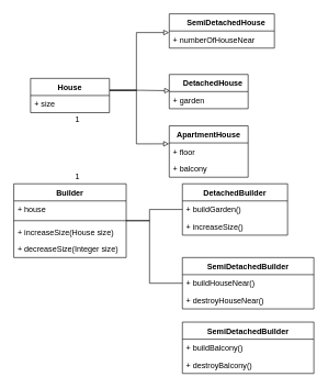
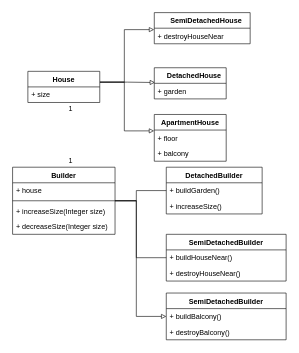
  <mxCell id="0" />
  <mxCell id="1" parent="0" />
  <mxCell id="2" style="edgeStyle=orthogonalEdgeStyle;rounded=0;orthogonalLoop=1;jettySize=auto;html=1;entryX=0.009;entryY=-0.052;entryDx=0;entryDy=0;entryPerimeter=0;endArrow=block;endFill=0;" edge="1" parent="1" target="16"><mxGeometry relative="1" as="geometry"><mxPoint x="166" y="136.034" as="sourcePoint" /><Array as="points"><mxPoint x="212" y="137" /></Array></mxGeometry></mxCell>
  <mxCell id="3" style="edgeStyle=orthogonalEdgeStyle;rounded=0;orthogonalLoop=1;jettySize=auto;html=1;entryX=-0.002;entryY=0.092;entryDx=0;entryDy=0;entryPerimeter=0;endArrow=block;endFill=0;" edge="1" parent="1" target="18"><mxGeometry relative="1" as="geometry"><mxPoint x="166" y="136.034" as="sourcePoint" /><Array as="points"><mxPoint x="207" y="136" /><mxPoint x="207" y="48" /></Array></mxGeometry></mxCell>
  <mxCell id="4" style="edgeStyle=orthogonalEdgeStyle;rounded=0;orthogonalLoop=1;jettySize=auto;html=1;entryX=-0.003;entryY=0.052;entryDx=0;entryDy=0;entryPerimeter=0;endArrow=block;endFill=0;" edge="1" parent="1" target="20"><mxGeometry relative="1" as="geometry"><mxPoint x="166" y="136.034" as="sourcePoint" /><Array as="points"><mxPoint x="207" y="136" /><mxPoint x="207" y="217" /></Array></mxGeometry></mxCell>
  <mxCell id="5" value="House" style="swimlane;fontStyle=1;align=center;verticalAlign=top;childLayout=stackLayout;horizontal=1;startSize=26;horizontalStack=0;resizeParent=1;resizeParentMax=0;resizeLast=0;collapsible=1;marginBottom=0;" parent="1" vertex="1"><mxGeometry x="46" y="118" width="120" height="52" as="geometry" /></mxCell>
  <mxCell id="6" value="+ size" style="text;strokeColor=none;fillColor=none;align=left;verticalAlign=top;spacingLeft=4;spacingRight=4;overflow=hidden;rotatable=0;points=[[0,0.5],[1,0.5]];portConstraint=eastwest;" parent="5" vertex="1"><mxGeometry y="26" width="120" height="26" as="geometry" /></mxCell>
  <mxCell id="7" style="edgeStyle=orthogonalEdgeStyle;rounded=0;orthogonalLoop=1;jettySize=auto;html=1;entryX=0;entryY=0.5;entryDx=0;entryDy=0;endArrow=none;endFill=0;" edge="1" parent="1" source="10" target="23"><mxGeometry relative="1" as="geometry"><Array as="points"><mxPoint x="227" y="334" /><mxPoint x="227" y="317" /></Array></mxGeometry></mxCell>
  <mxCell id="8" style="edgeStyle=orthogonalEdgeStyle;rounded=0;orthogonalLoop=1;jettySize=auto;html=1;entryX=0;entryY=0.5;entryDx=0;entryDy=0;endArrow=none;endFill=0;" edge="1" parent="1" source="10" target="26"><mxGeometry relative="1" as="geometry"><Array as="points"><mxPoint x="227" y="334" /><mxPoint x="227" y="429" /></Array></mxGeometry></mxCell>
+ <mxCell id="9" style="edgeStyle=orthogonalEdgeStyle;rounded=0;orthogonalLoop=1;jettySize=auto;html=1;entryX=0;entryY=0.5;entryDx=0;entryDy=0;endArrow=block;endFill=0;" edge="1" parent="1" source="10" target="29"><mxGeometry relative="1" as="geometry"><Array as="points"><mxPoint x="227" y="334" /><mxPoint x="227" y="527" /></Array></mxGeometry></mxCell>
  <mxCell id="10" value="Builder" style="swimlane;fontStyle=1;align=center;verticalAlign=top;childLayout=stackLayout;horizontal=1;startSize=26;horizontalStack=0;resizeParent=1;resizeParentMax=0;resizeLast=0;collapsible=1;marginBottom=0;" parent="1" vertex="1"><mxGeometry x="20.5" y="278" width="171" height="112" as="geometry" /></mxCell>
  <mxCell id="11" value="+ house" style="text;strokeColor=none;fillColor=none;align=left;verticalAlign=top;spacingLeft=4;spacingRight=4;overflow=hidden;rotatable=0;points=[[0,0.5],[1,0.5]];portConstraint=eastwest;" parent="10" vertex="1"><mxGeometry y="26" width="171" height="26" as="geometry" /></mxCell>
  <mxCell id="12" value="" style="line;strokeWidth=1;fillColor=none;align=left;verticalAlign=middle;spacingTop=-1;spacingLeft=3;spacingRight=3;rotatable=0;labelPosition=right;points=[];portConstraint=eastwest;" parent="10" vertex="1"><mxGeometry y="52" width="171" height="8" as="geometry" /></mxCell>
- <mxCell id="13" value="+ increaseSize(House size)" style="text;strokeColor=none;fillColor=none;align=left;verticalAlign=top;spacingLeft=4;spacingRight=4;overflow=hidden;rotatable=0;points=[[0,0.5],[1,0.5]];portConstraint=eastwest;" vertex="1" parent="10"><mxGeometry y="60" width="171" height="26" as="geometry" /></mxCell>
+ <mxCell id="13" value="+ increaseSize(Integer size)" style="text;strokeColor=none;fillColor=none;align=left;verticalAlign=top;spacingLeft=4;spacingRight=4;overflow=hidden;rotatable=0;points=[[0,0.5],[1,0.5]];portConstraint=eastwest;" vertex="1" parent="10"><mxGeometry y="60" width="171" height="26" as="geometry" /></mxCell>
  <mxCell id="14" value="+ decreaseSize(Integer size)" style="text;strokeColor=none;fillColor=none;align=left;verticalAlign=top;spacingLeft=4;spacingRight=4;overflow=hidden;rotatable=0;points=[[0,0.5],[1,0.5]];portConstraint=eastwest;" vertex="1" parent="10"><mxGeometry y="86" width="171" height="26" as="geometry" /></mxCell>
  <mxCell id="15" value="    DetachedHouse" style="swimlane;fontStyle=1;align=center;verticalAlign=top;childLayout=stackLayout;horizontal=1;startSize=26;horizontalStack=0;resizeParent=1;resizeParentMax=0;resizeLast=0;collapsible=1;marginBottom=0;" vertex="1" parent="1"><mxGeometry x="257" y="112" width="120" height="52" as="geometry" /></mxCell>
  <mxCell id="16" value="+ garden" style="text;strokeColor=none;fillColor=none;align=left;verticalAlign=top;spacingLeft=4;spacingRight=4;overflow=hidden;rotatable=0;points=[[0,0.5],[1,0.5]];portConstraint=eastwest;" vertex="1" parent="15"><mxGeometry y="26" width="120" height="26" as="geometry" /></mxCell>
  <mxCell id="17" value="    SemiDetachedHouse" style="swimlane;fontStyle=1;align=center;verticalAlign=top;childLayout=stackLayout;horizontal=1;startSize=26;horizontalStack=0;resizeParent=1;resizeParentMax=0;resizeLast=0;collapsible=1;marginBottom=0;" vertex="1" parent="1"><mxGeometry x="257" y="20" width="160" height="52" as="geometry" /></mxCell>
- <mxCell id="18" value="+ numberOfHouseNear" style="text;strokeColor=none;fillColor=none;align=left;verticalAlign=top;spacingLeft=4;spacingRight=4;overflow=hidden;rotatable=0;points=[[0,0.5],[1,0.5]];portConstraint=eastwest;" vertex="1" parent="17"><mxGeometry y="26" width="160" height="26" as="geometry" /></mxCell>
+ <mxCell id="18" value="+ destroyHouseNear" style="text;strokeColor=none;fillColor=none;align=left;verticalAlign=top;spacingLeft=4;spacingRight=4;overflow=hidden;rotatable=0;points=[[0,0.5],[1,0.5]];portConstraint=eastwest;" vertex="1" parent="17"><mxGeometry y="26" width="160" height="26" as="geometry" /></mxCell>
  <mxCell id="19" value="ApartmentHouse" style="swimlane;fontStyle=1;align=center;verticalAlign=top;childLayout=stackLayout;horizontal=1;startSize=26;horizontalStack=0;resizeParent=1;resizeParentMax=0;resizeLast=0;collapsible=1;marginBottom=0;" vertex="1" parent="1"><mxGeometry x="257" y="190" width="120" height="78" as="geometry" /></mxCell>
  <mxCell id="20" value="+ floor" style="text;strokeColor=none;fillColor=none;align=left;verticalAlign=top;spacingLeft=4;spacingRight=4;overflow=hidden;rotatable=0;points=[[0,0.5],[1,0.5]];portConstraint=eastwest;" vertex="1" parent="19"><mxGeometry y="26" width="120" height="26" as="geometry" /></mxCell>
  <mxCell id="21" value="+ balcony" style="text;strokeColor=none;fillColor=none;align=left;verticalAlign=top;spacingLeft=4;spacingRight=4;overflow=hidden;rotatable=0;points=[[0,0.5],[1,0.5]];portConstraint=eastwest;" vertex="1" parent="19"><mxGeometry y="52" width="120" height="26" as="geometry" /></mxCell>
  <mxCell id="22" value="DetachedBuilder" style="swimlane;fontStyle=1;align=center;verticalAlign=top;childLayout=stackLayout;horizontal=1;startSize=26;horizontalStack=0;resizeParent=1;resizeParentMax=0;resizeLast=0;collapsible=1;marginBottom=0;" vertex="1" parent="1"><mxGeometry x="277" y="278" width="160" height="78" as="geometry" /></mxCell>
  <mxCell id="23" value="+ buildGarden()" style="text;strokeColor=none;fillColor=none;align=left;verticalAlign=top;spacingLeft=4;spacingRight=4;overflow=hidden;rotatable=0;points=[[0,0.5],[1,0.5]];portConstraint=eastwest;" vertex="1" parent="22"><mxGeometry y="26" width="160" height="26" as="geometry" /></mxCell>
  <mxCell id="24" value="+ increaseSize()" style="text;strokeColor=none;fillColor=none;align=left;verticalAlign=top;spacingLeft=4;spacingRight=4;overflow=hidden;rotatable=0;points=[[0,0.5],[1,0.5]];portConstraint=eastwest;" vertex="1" parent="22"><mxGeometry y="52" width="160" height="26" as="geometry" /></mxCell>
  <mxCell id="25" value="SemiDetachedBuilder" style="swimlane;fontStyle=1;align=center;verticalAlign=top;childLayout=stackLayout;horizontal=1;startSize=26;horizontalStack=0;resizeParent=1;resizeParentMax=0;resizeLast=0;collapsible=1;marginBottom=0;" vertex="1" parent="1"><mxGeometry x="277" y="390" width="200" height="78" as="geometry" /></mxCell>
  <mxCell id="26" value="+ buildHouseNear()" style="text;strokeColor=none;fillColor=none;align=left;verticalAlign=top;spacingLeft=4;spacingRight=4;overflow=hidden;rotatable=0;points=[[0,0.5],[1,0.5]];portConstraint=eastwest;" vertex="1" parent="25"><mxGeometry y="26" width="200" height="26" as="geometry" /></mxCell>
  <mxCell id="27" value="+ destroyHouseNear()" style="text;strokeColor=none;fillColor=none;align=left;verticalAlign=top;spacingLeft=4;spacingRight=4;overflow=hidden;rotatable=0;points=[[0,0.5],[1,0.5]];portConstraint=eastwest;" vertex="1" parent="25"><mxGeometry y="52" width="200" height="26" as="geometry" /></mxCell>
  <mxCell id="28" value="SemiDetachedBuilder" style="swimlane;fontStyle=1;align=center;verticalAlign=top;childLayout=stackLayout;horizontal=1;startSize=26;horizontalStack=0;resizeParent=1;resizeParentMax=0;resizeLast=0;collapsible=1;marginBottom=0;" vertex="1" parent="1"><mxGeometry x="277" y="488" width="200" height="78" as="geometry" /></mxCell>
  <mxCell id="29" value="+ buildBalcony()" style="text;strokeColor=none;fillColor=none;align=left;verticalAlign=top;spacingLeft=4;spacingRight=4;overflow=hidden;rotatable=0;points=[[0,0.5],[1,0.5]];portConstraint=eastwest;" vertex="1" parent="28"><mxGeometry y="26" width="200" height="26" as="geometry" /></mxCell>
  <mxCell id="30" value="+ destroyBalcony()" style="text;strokeColor=none;fillColor=none;align=left;verticalAlign=top;spacingLeft=4;spacingRight=4;overflow=hidden;rotatable=0;points=[[0,0.5],[1,0.5]];portConstraint=eastwest;" vertex="1" parent="28"><mxGeometry y="52" width="200" height="26" as="geometry" /></mxCell>
  <mxCell id="31" value="1" style="text;html=1;align=center;verticalAlign=middle;resizable=0;points=[];autosize=1;strokeColor=none;fillColor=none;" vertex="1" parent="1"><mxGeometry x="107" y="258" width="20" height="20" as="geometry" /></mxCell>
  <mxCell id="32" value="1" style="text;html=1;align=center;verticalAlign=middle;resizable=0;points=[];autosize=1;strokeColor=none;fillColor=none;" vertex="1" parent="1"><mxGeometry x="107" y="170" width="20" height="20" as="geometry" /></mxCell>
